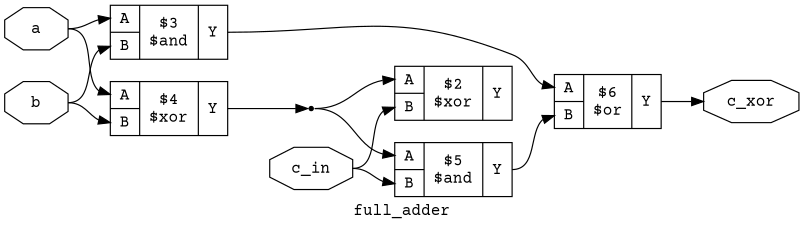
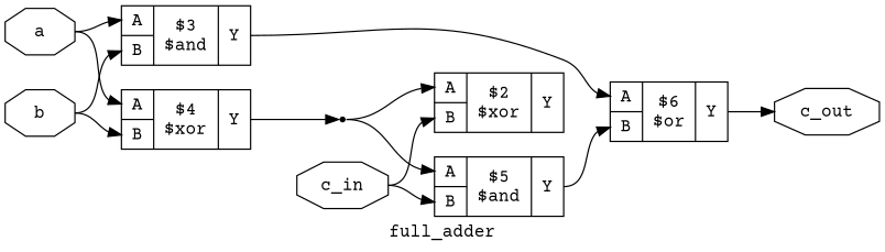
  digraph {
    fontname="Courier Prime"
    label=full_adder
    rankdir=LR
    remincross=true
    node [fontname="Courier Prime" shape=record]
    edge [color=black fontcolor=black fontname="Courier Prime" headport="p9:w" tailport=e]
    n4 [color=black fontcolor=black label=a shape=octagon]
    c12 [label="{{<p9> A|<p10> B}|$3\n$and|{<p11> Y}}"]
    c16 [label="{{<p9> A|<p10> B}|$4\n$xor|{<p11> Y}}"]
    c14 [label="{{<p9> A|<p10> B}|$6\n$or|{<p11> Y}}"]
    n3 [shape=point]
    n5 [color=black fontcolor=black label=b shape=octagon]
    n6 [color=black fontcolor=black label=c_in shape=octagon]
    c13 [label="{{<p9> A|<p10> B}|$5\n$and|{<p11> Y}}"]
    c15 [label="{{<p9> A|<p10> B}|$2\n$xor|{<p11> Y}}"]
-   n7 [color=black fontcolor=black label=c_xor shape=octagon]
+   n7 [color=black fontcolor=black label=c_out shape=octagon]
    n4 -> c12
    n4 -> c16
    c12 -> c14 [tailport="p11:e"]
    c16 -> n3 [headport=w tailport="p11:e"]
    c14 -> n7 [headport=w tailport="p11:e"]
    n3 -> c13
    n3 -> c15
    n5 -> c12 [headport="p10:w"]
    n5 -> c16 [headport="p10:w"]
    n6 -> c13 [headport="p10:w"]
    n6 -> c15 [headport="p10:w"]
    c13 -> c14 [headport="p10:w" tailport="p11:e"]
  }
